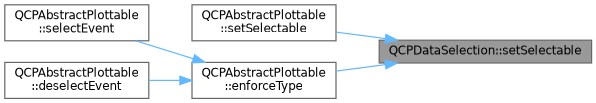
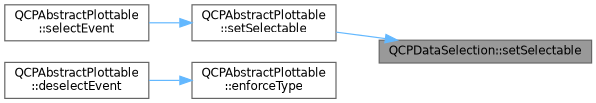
  digraph {
    rankdir=RL
    node [color=grey40 fillcolor=white fontname=Helvetica fontsize=10 shape=box style=filled]
    edge [color=steelblue1 dir=back fontname=Helvetica fontsize=10 labelfontname=Helvetica labelfontsize=10 style=solid]
    n1 [color=gray40 fillcolor=grey60 fontcolor=black height=0.2 label="QCPDataSelection::setSelectable" width=0.4]
    n2 [height=0.2 label="QCPAbstractPlottable\l::setSelectable" width=0.4]
    n3 [height=0.2 label="QCPAbstractPlottable\l::enforceType" width=0.4]
    n4 [height=0.2 label="QCPAbstractPlottable\l::deselectEvent" width=0.4]
    n5 [height=0.2 label="QCPAbstractPlottable\l::selectEvent" width=0.4]
    n1 -> n2
-   n1 -> n3
    n3 -> n4
-   n3 -> n5
+   n2 -> n5
  }
